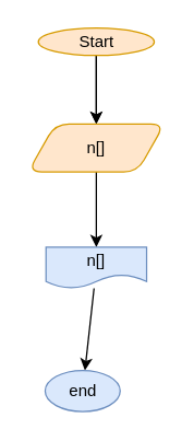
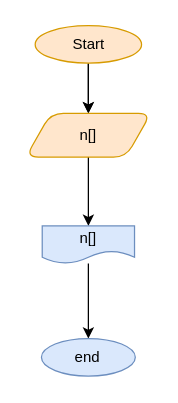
  <mxCell id="0" />
  <mxCell id="1" parent="0" />
  <mxCell id="2" value="" style="edgeStyle=none;html=1;rounded=1;" edge="1" parent="1" source="4" target="6"><mxGeometry relative="1" as="geometry" /></mxCell>
  <mxCell id="3" style="edgeStyle=none;html=1;strokeColor=#000000;rounded=1;" edge="1" parent="1" source="4" target="6"><mxGeometry relative="1" as="geometry" /></mxCell>
- <mxCell id="4" value="&lt;font color=&quot;#000000&quot;&gt;Start&lt;/font&gt;" style="ellipse;whiteSpace=wrap;html=1;fillColor=#ffe6cc;strokeColor=#d79b00;rounded=1;" vertex="1" parent="1"><mxGeometry x="27.5" y="20" width="85" height="20" as="geometry" /></mxCell>
+ <mxCell id="4" value="&lt;font color=&quot;#000000&quot;&gt;Start&lt;/font&gt;" style="ellipse;whiteSpace=wrap;html=1;fillColor=#ffe6cc;strokeColor=#d79b00;rounded=1;" vertex="1" parent="1"><mxGeometry x="27.5" y="20" width="85" height="30" as="geometry" /></mxCell>
  <mxCell id="5" value="" style="edgeStyle=none;html=1;strokeColor=#000000;rounded=1;" edge="1" parent="1" source="6" target="8"><mxGeometry relative="1" as="geometry" /></mxCell>
  <mxCell id="6" value="&lt;font color=&quot;#000000&quot;&gt;n[]&lt;/font&gt;" style="shape=parallelogram;perimeter=parallelogramPerimeter;whiteSpace=wrap;html=1;fixedSize=1;fillColor=#ffe6cc;strokeColor=#d79b00;rounded=1;" vertex="1" parent="1"><mxGeometry x="20" y="90" width="100" height="35" as="geometry" /></mxCell>
  <mxCell id="7" value="" style="edgeStyle=none;html=1;fontColor=#000000;strokeColor=#000000;rounded=1;" edge="1" parent="1" source="8" target="9"><mxGeometry relative="1" as="geometry" /></mxCell>
  <mxCell id="8" value="&lt;font color=&quot;#000000&quot;&gt;n[]&lt;/font&gt;" style="shape=document;whiteSpace=wrap;html=1;boundedLbl=1;fillColor=#dae8fc;strokeColor=#6c8ebf;size=0.333;rounded=1;" vertex="1" parent="1"><mxGeometry x="33.13" y="180" width="73.75" height="30" as="geometry" /></mxCell>
- <mxCell id="9" value="&lt;font color=&quot;#000000&quot;&gt;end&lt;/font&gt;" style="ellipse;whiteSpace=wrap;html=1;fillColor=#dae8fc;strokeColor=#6c8ebf;rounded=1;" vertex="1" parent="1"><mxGeometry x="32.5" y="270" width="55" height="30" as="geometry" /></mxCell>
+ <mxCell id="9" value="&lt;font color=&quot;#000000&quot;&gt;end&lt;/font&gt;" style="ellipse;whiteSpace=wrap;html=1;fillColor=#dae8fc;strokeColor=#6c8ebf;rounded=1;" vertex="1" parent="1"><mxGeometry x="32.5" y="270" width="75.01" height="30" as="geometry" /></mxCell>
